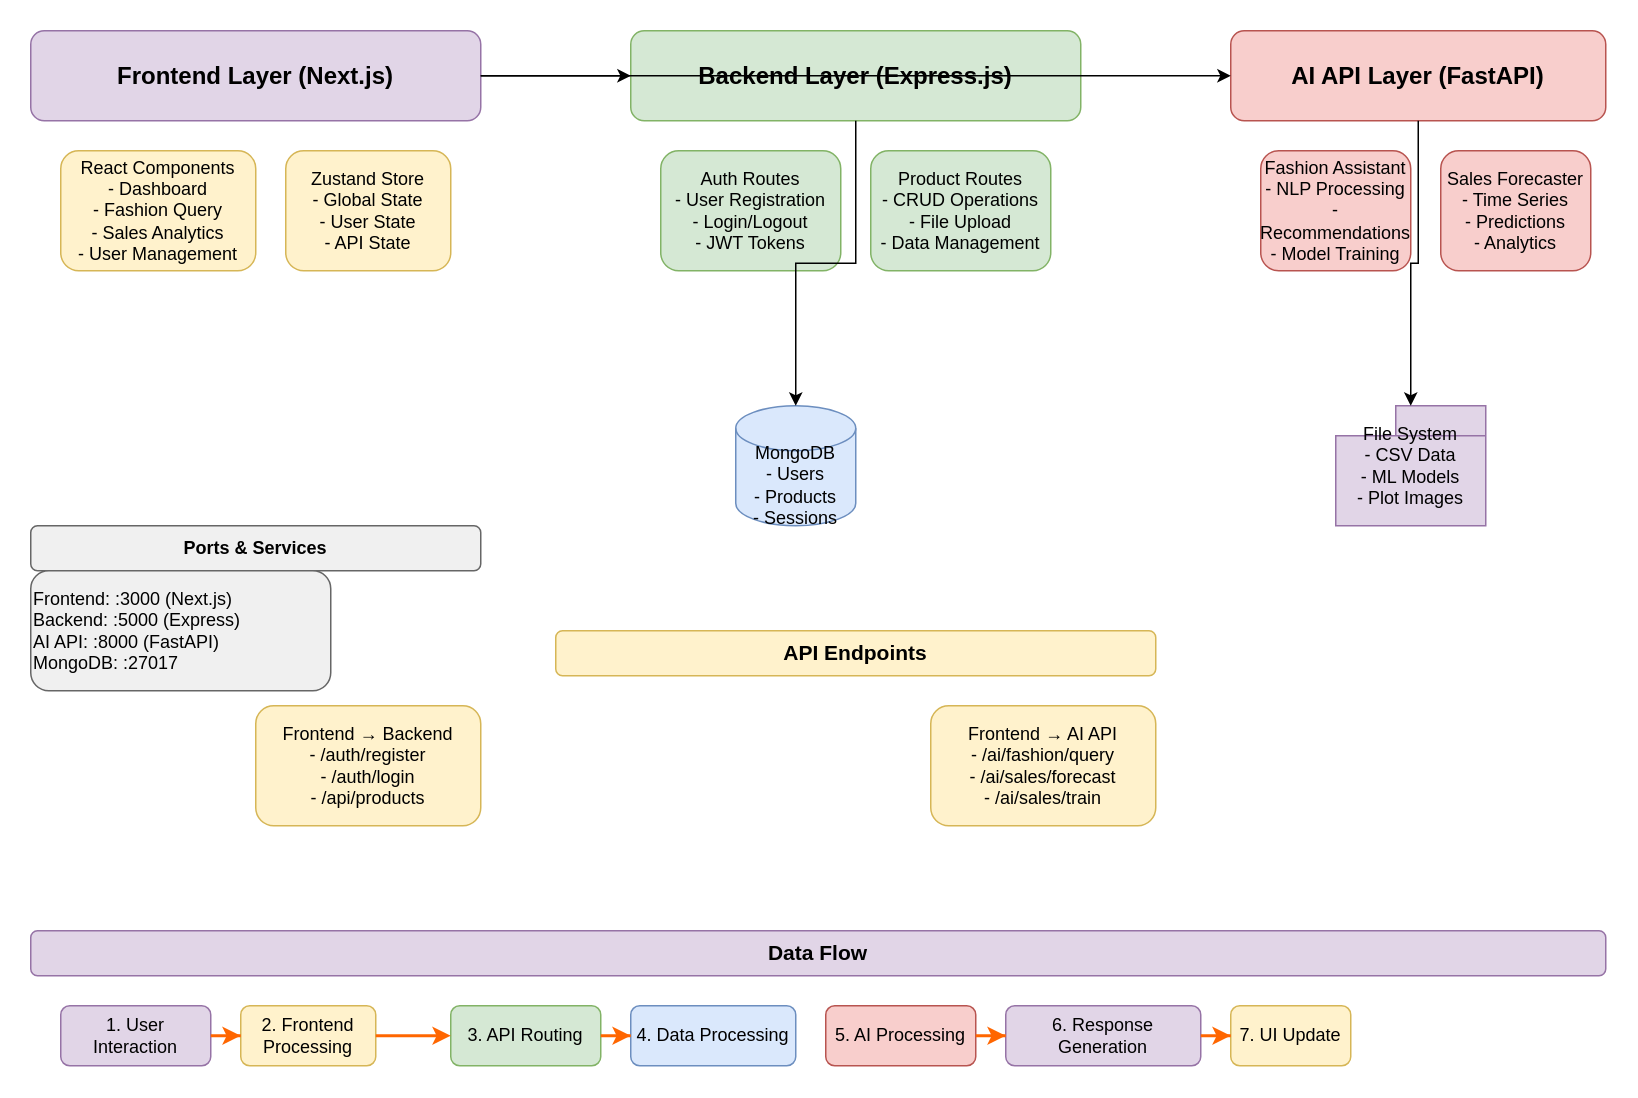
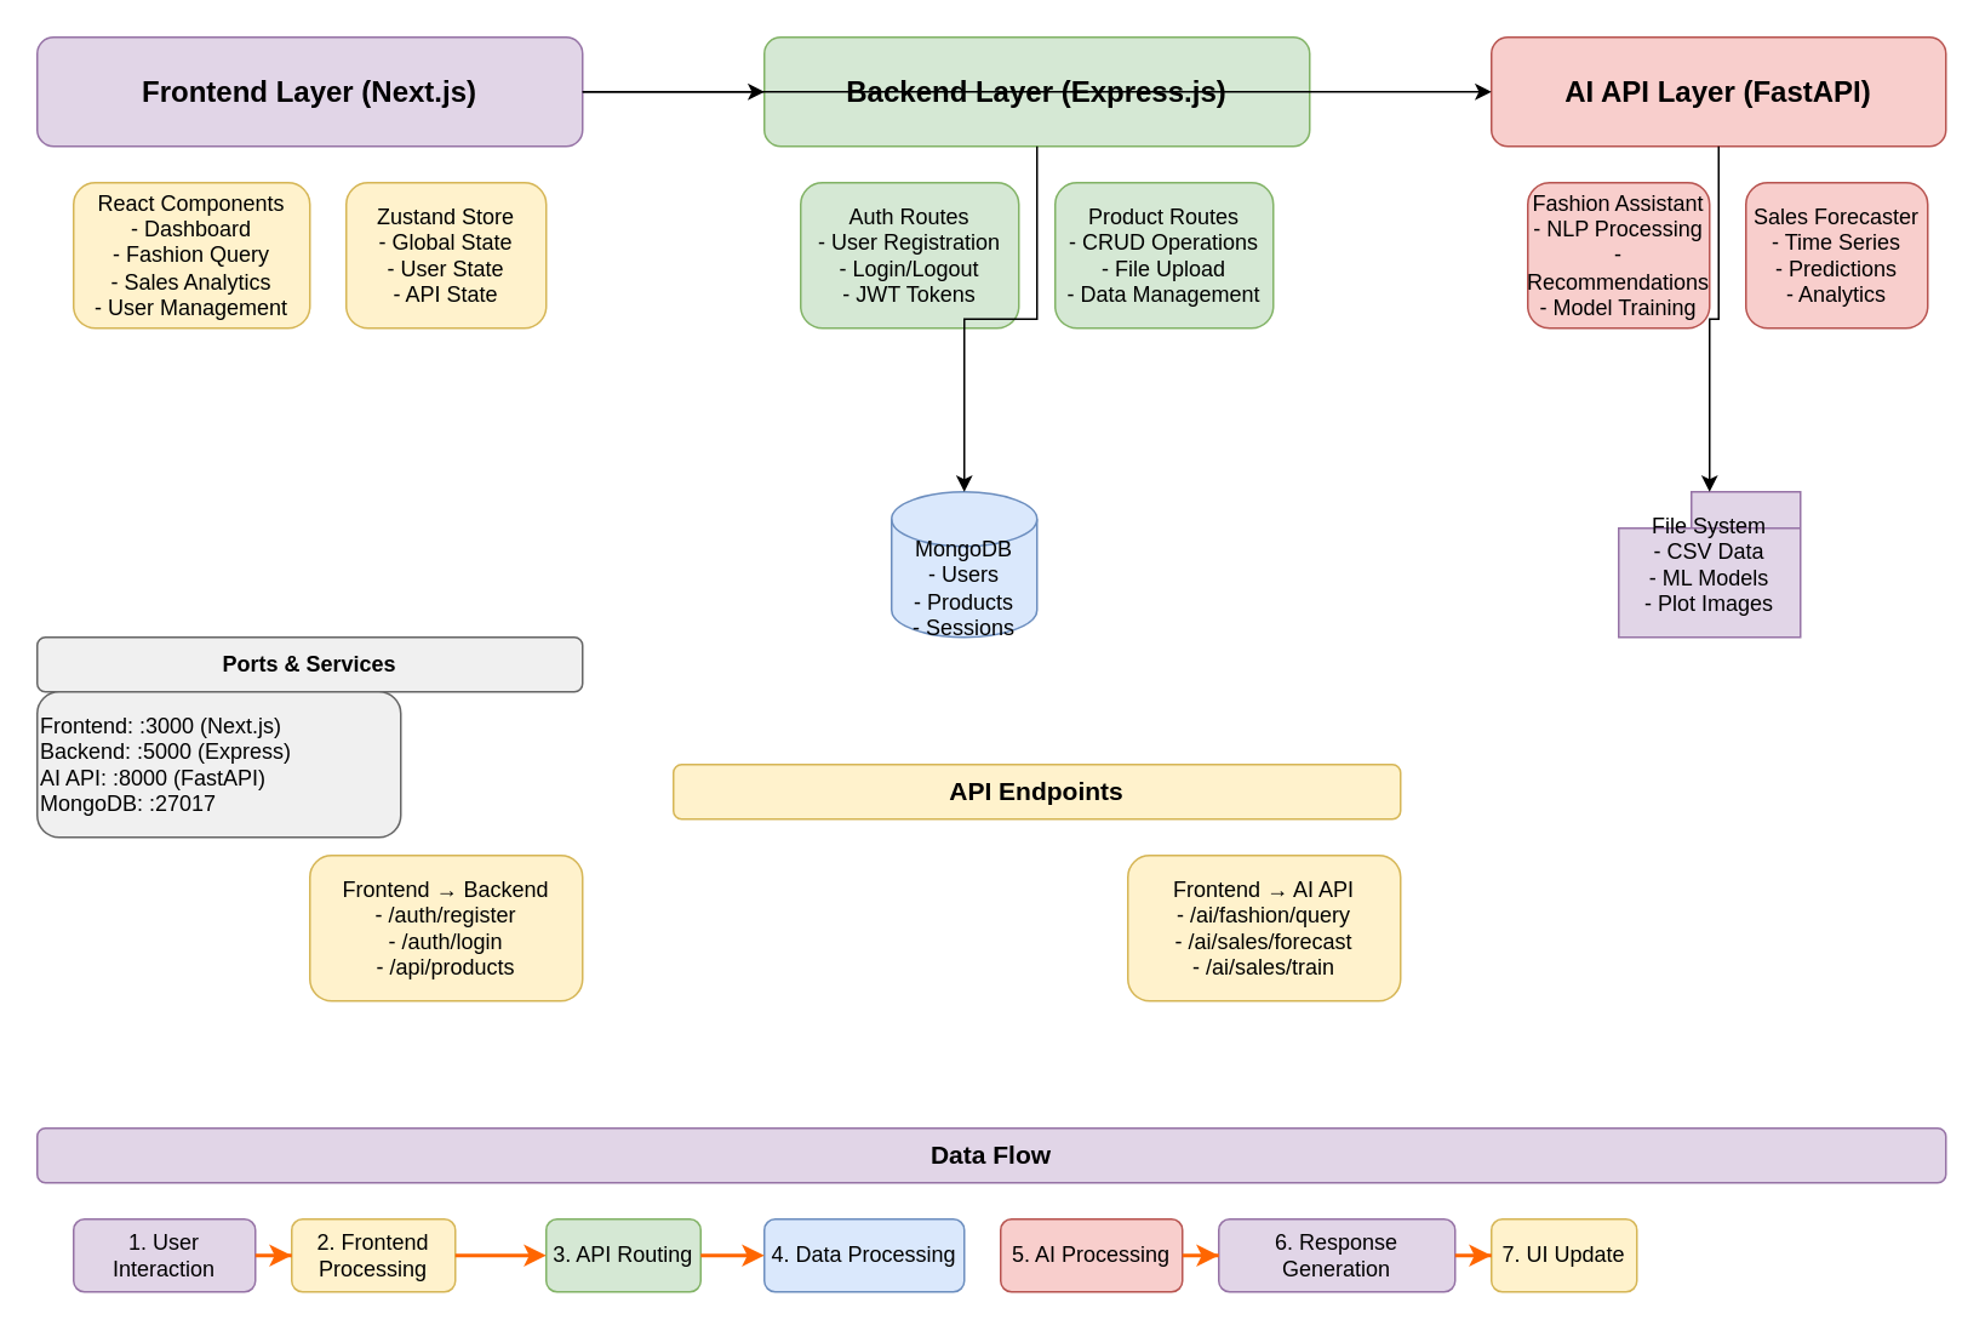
  <mxCell id="0" />
  <mxCell id="1" parent="0" />
  <mxCell id="2" value="Frontend Layer (Next.js)" style="rounded=1;whiteSpace=wrap;html=1;fillColor=#e1d5e7;strokeColor=#9673a6;fontSize=16;fontStyle=1;" vertex="1" parent="1"><mxGeometry x="20" y="20" width="300" height="60" as="geometry" /></mxCell>
  <mxCell id="3" value="React Components&#10;- Dashboard&#10;- Fashion Query&#10;- Sales Analytics&#10;- User Management" style="rounded=1;whiteSpace=wrap;html=1;fillColor=#fff2cc;strokeColor=#d6b656;" vertex="1" parent="1"><mxGeometry x="40" y="100" width="130" height="80" as="geometry" /></mxCell>
  <mxCell id="4" value="Zustand Store&#10;- Global State&#10;- User State&#10;- API State" style="rounded=1;whiteSpace=wrap;html=1;fillColor=#fff2cc;strokeColor=#d6b656;" vertex="1" parent="1"><mxGeometry x="190" y="100" width="110" height="80" as="geometry" /></mxCell>
  <mxCell id="5" value="Backend Layer (Express.js)" style="rounded=1;whiteSpace=wrap;html=1;fillColor=#d5e8d4;strokeColor=#82b366;fontSize=16;fontStyle=1;" vertex="1" parent="1"><mxGeometry x="420" y="20" width="300" height="60" as="geometry" /></mxCell>
  <mxCell id="6" value="Auth Routes&#10;- User Registration&#10;- Login/Logout&#10;- JWT Tokens" style="rounded=1;whiteSpace=wrap;html=1;fillColor=#d5e8d4;strokeColor=#82b366;" vertex="1" parent="1"><mxGeometry x="440" y="100" width="120" height="80" as="geometry" /></mxCell>
  <mxCell id="7" value="Product Routes&#10;- CRUD Operations&#10;- File Upload&#10;- Data Management" style="rounded=1;whiteSpace=wrap;html=1;fillColor=#d5e8d4;strokeColor=#82b366;" vertex="1" parent="1"><mxGeometry x="580" y="100" width="120" height="80" as="geometry" /></mxCell>
  <mxCell id="8" value="AI API Layer (FastAPI)" style="rounded=1;whiteSpace=wrap;html=1;fillColor=#f8cecc;strokeColor=#b85450;fontSize=16;fontStyle=1;" vertex="1" parent="1"><mxGeometry x="820" y="20" width="250" height="60" as="geometry" /></mxCell>
  <mxCell id="9" value="Fashion Assistant&#10;- NLP Processing&#10;- Recommendations&#10;- Model Training" style="rounded=1;whiteSpace=wrap;html=1;fillColor=#f8cecc;strokeColor=#b85450;" vertex="1" parent="1"><mxGeometry x="840" y="100" width="100" height="80" as="geometry" /></mxCell>
  <mxCell id="10" value="Sales Forecaster&#10;- Time Series&#10;- Predictions&#10;- Analytics" style="rounded=1;whiteSpace=wrap;html=1;fillColor=#f8cecc;strokeColor=#b85450;" vertex="1" parent="1"><mxGeometry x="960" y="100" width="100" height="80" as="geometry" /></mxCell>
  <mxCell id="11" value="MongoDB&#10;- Users&#10;- Products&#10;- Sessions" style="shape=cylinder3;whiteSpace=wrap;html=1;boundedLbl=1;backgroundOutline=1;size=15;fillColor=#dae8fc;strokeColor=#6c8ebf;" vertex="1" parent="1"><mxGeometry x="490" y="270" width="80" height="80" as="geometry" /></mxCell>
  <mxCell id="12" value="File System&#10;- CSV Data&#10;- ML Models&#10;- Plot Images" style="shape=folder;whiteSpace=wrap;html=1;fillColor=#e1d5e7;strokeColor=#9673a6;" vertex="1" parent="1"><mxGeometry x="890" y="270" width="100" height="80" as="geometry" /></mxCell>
  <mxCell id="13" value="API Endpoints" style="rounded=1;whiteSpace=wrap;html=1;fillColor=#fff2cc;strokeColor=#d6b656;fontSize=14;fontStyle=1;" vertex="1" parent="1"><mxGeometry x="370" y="420" width="400" height="30" as="geometry" /></mxCell>
  <mxCell id="14" value="Frontend → Backend&#10;- /auth/register&#10;- /auth/login&#10;- /api/products" style="rounded=1;whiteSpace=wrap;html=1;fillColor=#fff2cc;strokeColor=#d6b656;" vertex="1" parent="1"><mxGeometry x="170" y="470" width="150" height="80" as="geometry" /></mxCell>
  <mxCell id="15" value="Frontend → AI API&#10;- /ai/fashion/query&#10;- /ai/sales/forecast&#10;- /ai/sales/train" style="rounded=1;whiteSpace=wrap;html=1;fillColor=#fff2cc;strokeColor=#d6b656;" vertex="1" parent="1"><mxGeometry x="620" y="470" width="150" height="80" as="geometry" /></mxCell>
  <mxCell id="16" value="Data Flow" style="rounded=1;whiteSpace=wrap;html=1;fillColor=#e1d5e7;strokeColor=#9673a6;fontSize=14;fontStyle=1;" vertex="1" parent="1"><mxGeometry x="20" y="620" width="1050" height="30" as="geometry" /></mxCell>
  <mxCell id="17" value="1. User Interaction" style="rounded=1;whiteSpace=wrap;html=1;fillColor=#e1d5e7;strokeColor=#9673a6;" vertex="1" parent="1"><mxGeometry x="40" y="670" width="100" height="40" as="geometry" /></mxCell>
  <mxCell id="18" value="2. Frontend Processing" style="rounded=1;whiteSpace=wrap;html=1;fillColor=#fff2cc;strokeColor=#d6b656;" vertex="1" parent="1"><mxGeometry x="160" y="670" width="90" height="40" as="geometry" /></mxCell>
- <mxCell id="19" value="3. API Routing" style="rounded=1;whiteSpace=wrap;html=1;fillColor=#d5e8d4;strokeColor=#82b366;" vertex="1" parent="1"><mxGeometry x="300" y="670" width="100" height="40" as="geometry" /></mxCell>
+ <mxCell id="19" value="3. API Routing" style="rounded=1;whiteSpace=wrap;html=1;fillColor=#d5e8d4;strokeColor=#82b366;" vertex="1" parent="1"><mxGeometry x="300" y="670" width="85" height="40" as="geometry" /></mxCell>
  <mxCell id="20" value="4. Data Processing" style="rounded=1;whiteSpace=wrap;html=1;fillColor=#dae8fc;strokeColor=#6c8ebf;" vertex="1" parent="1"><mxGeometry x="420" y="670" width="110" height="40" as="geometry" /></mxCell>
  <mxCell id="21" value="5. AI Processing" style="rounded=1;whiteSpace=wrap;html=1;fillColor=#f8cecc;strokeColor=#b85450;" vertex="1" parent="1"><mxGeometry x="550" y="670" width="100" height="40" as="geometry" /></mxCell>
  <mxCell id="22" value="6. Response Generation" style="rounded=1;whiteSpace=wrap;html=1;fillColor=#e1d5e7;strokeColor=#9673a6;" vertex="1" parent="1"><mxGeometry x="670" y="670" width="130" height="40" as="geometry" /></mxCell>
  <mxCell id="23" value="7. UI Update" style="rounded=1;whiteSpace=wrap;html=1;fillColor=#fff2cc;strokeColor=#d6b656;" vertex="1" parent="1"><mxGeometry x="820" y="670" width="80" height="40" as="geometry" /></mxCell>
  <mxCell id="24" style="edgeStyle=orthogonalEdgeStyle;rounded=0;orthogonalLoop=1;jettySize=auto;html=1;" edge="1" parent="1" source="2" target="5"><mxGeometry relative="1" as="geometry" /></mxCell>
  <mxCell id="25" style="edgeStyle=orthogonalEdgeStyle;rounded=0;orthogonalLoop=1;jettySize=auto;html=1;" edge="1" parent="1" source="2" target="8"><mxGeometry relative="1" as="geometry" /></mxCell>
  <mxCell id="26" style="edgeStyle=orthogonalEdgeStyle;rounded=0;orthogonalLoop=1;jettySize=auto;html=1;" edge="1" parent="1" source="5" target="11"><mxGeometry relative="1" as="geometry" /></mxCell>
  <mxCell id="27" style="edgeStyle=orthogonalEdgeStyle;rounded=0;orthogonalLoop=1;jettySize=auto;html=1;" edge="1" parent="1" source="8" target="12"><mxGeometry relative="1" as="geometry" /></mxCell>
  <mxCell id="28" style="edgeStyle=orthogonalEdgeStyle;rounded=0;orthogonalLoop=1;jettySize=auto;html=1;strokeColor=#FF6600;strokeWidth=2;" edge="1" parent="1" source="17" target="18"><mxGeometry relative="1" as="geometry" /></mxCell>
  <mxCell id="29" style="edgeStyle=orthogonalEdgeStyle;rounded=0;orthogonalLoop=1;jettySize=auto;html=1;strokeColor=#FF6600;strokeWidth=2;" edge="1" parent="1" source="18" target="19"><mxGeometry relative="1" as="geometry" /></mxCell>
  <mxCell id="30" style="edgeStyle=orthogonalEdgeStyle;rounded=0;orthogonalLoop=1;jettySize=auto;html=1;strokeColor=#FF6600;strokeWidth=2;" edge="1" parent="1" source="19" target="20"><mxGeometry relative="1" as="geometry" /></mxCell>
  <mxCell id="31" style="edgeStyle=orthogonalEdgeStyle;rounded=0;orthogonalLoop=1;jettySize=auto;html=1;strokeColor=#FF6600;strokeWidth=2;" edge="1" parent="1" source="21" target="22"><mxGeometry relative="1" as="geometry" /></mxCell>
  <mxCell id="32" style="edgeStyle=orthogonalEdgeStyle;rounded=0;orthogonalLoop=1;jettySize=auto;html=1;strokeColor=#FF6600;strokeWidth=2;" edge="1" parent="1" source="22" target="23"><mxGeometry relative="1" as="geometry" /></mxCell>
  <mxCell id="33" value="Ports &amp; Services" style="rounded=1;whiteSpace=wrap;html=1;fillColor=#f0f0f0;strokeColor=#666666;fontSize=12;fontStyle=1;" vertex="1" parent="1"><mxGeometry x="20" y="350" width="300" height="30" as="geometry" /></mxCell>
  <mxCell id="34" value="Frontend: :3000 (Next.js)&#10;Backend: :5000 (Express)&#10;AI API: :8000 (FastAPI)&#10;MongoDB: :27017" style="rounded=1;whiteSpace=wrap;html=1;fillColor=#f0f0f0;strokeColor=#666666;align=left;" vertex="1" parent="1"><mxGeometry x="20" y="380" width="200" height="80" as="geometry" /></mxCell>
